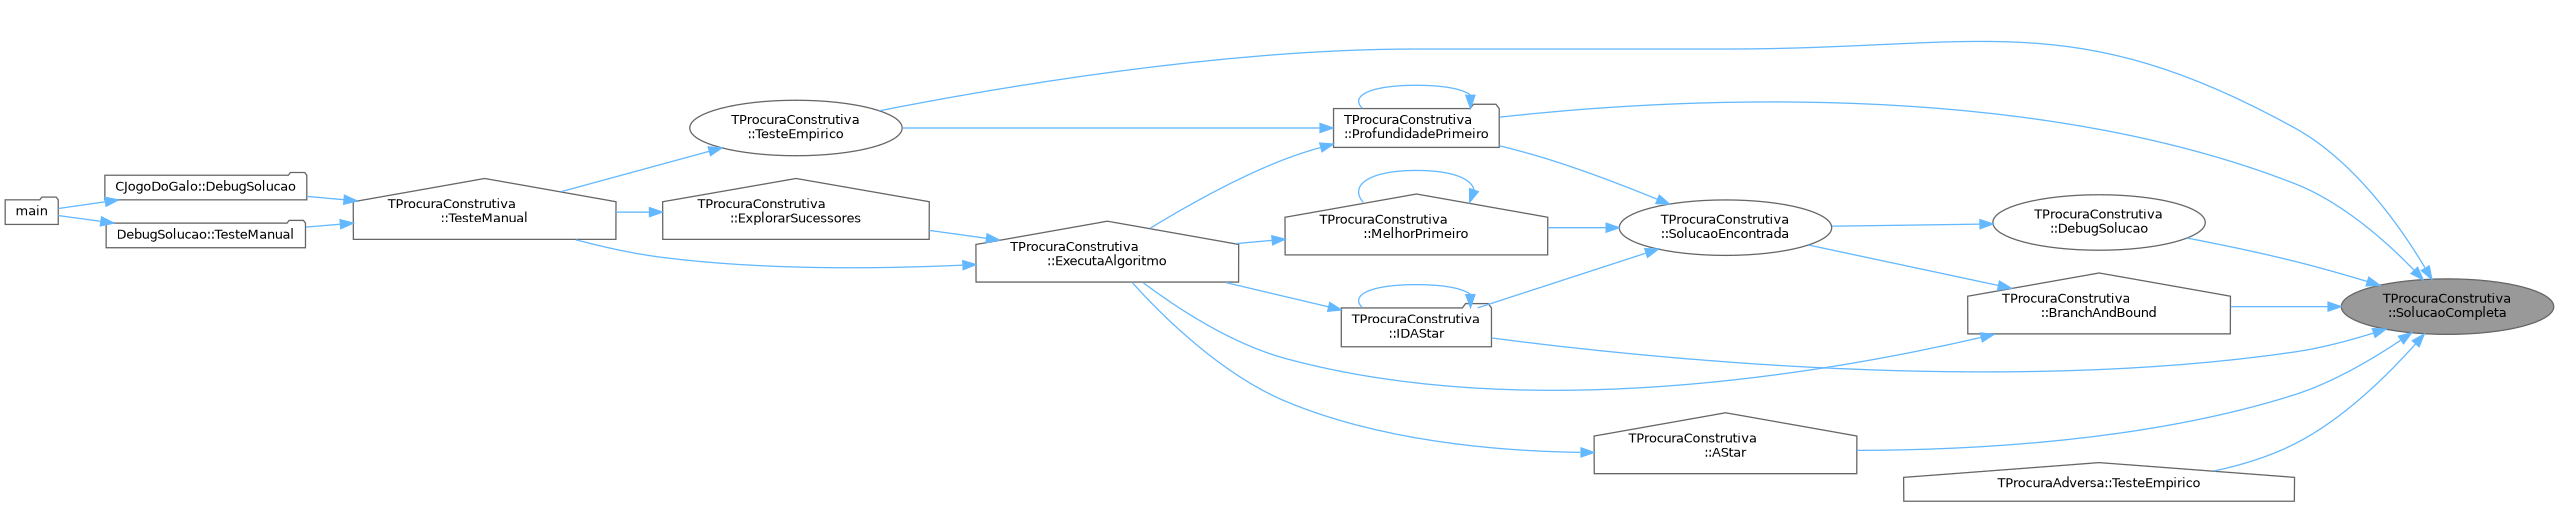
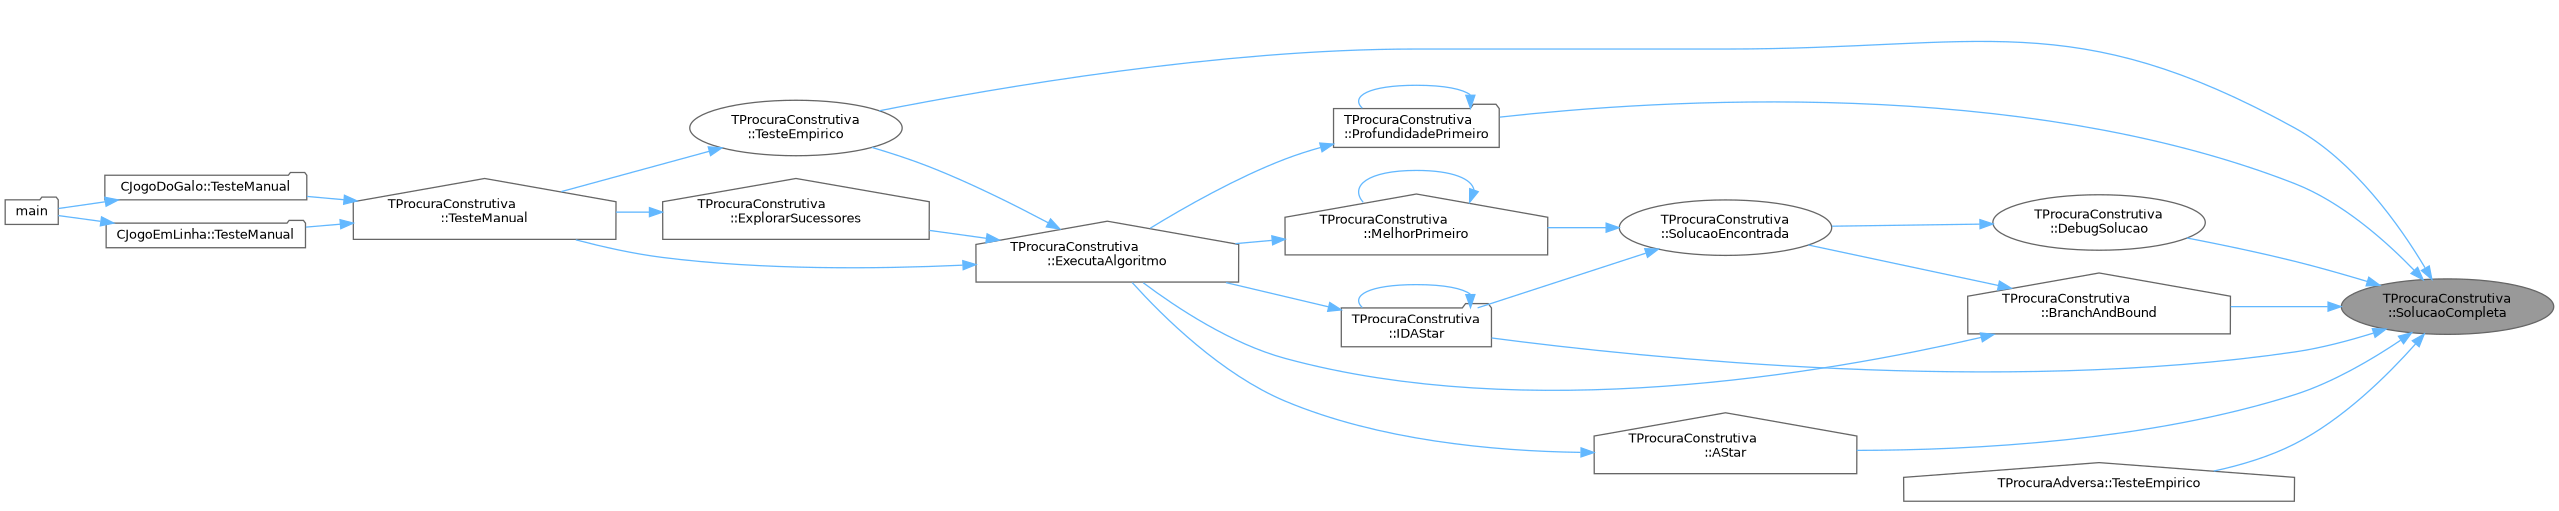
  digraph {
    rankdir=RL
    node [color=grey40 fillcolor=white fontname=Helvetica fontsize=10 shape=house style=filled]
    edge [color=steelblue1 dir=back fontname=Helvetica fontsize=10 labelfontname=Helvetica labelfontsize=10 style=solid]
    n1 [color=gray40 fillcolor=grey60 fontcolor=black height=0.2 label="TProcuraConstrutiva\l::SolucaoCompleta" shape=ellipse width=0.4]
    n2 [height=0.2 label="TProcuraConstrutiva\l::AStar" width=0.4]
    n3 [height=0.2 label="TProcuraConstrutiva\l::TesteEmpirico" shape=ellipse width=0.4]
    n4 [height=0.2 label="TProcuraConstrutiva\l::BranchAndBound" width=0.4]
    n5 [height=0.2 label="TProcuraConstrutiva\l::DebugSolucao" shape=ellipse width=0.4]
    n6 [height=0.2 label="TProcuraConstrutiva\l::IDAStar" shape=folder width=0.4]
    n7 [height=0.2 label="TProcuraConstrutiva\l::ProfundidadePrimeiro" shape=folder width=0.4]
    n8 [height=0.2 label="TProcuraAdversa::TesteEmpirico" width=0.4]
    n9 [height=0.2 label="TProcuraConstrutiva\l::ExecutaAlgoritmo" width=0.4]
    n10 [height=0.2 label="TProcuraConstrutiva\l::TesteManual" width=0.4]
    n11 [height=0.2 label="TProcuraConstrutiva\l::SolucaoEncontrada" shape=ellipse width=0.4]
    n12 [height=0.2 label="TProcuraConstrutiva\l::MelhorPrimeiro" width=0.4]
    n13 [height=0.2 label="TProcuraConstrutiva\l::ExplorarSucessores" width=0.4]
-   n14 [height=0.2 label="CJogoDoGalo::DebugSolucao" shape=folder width=0.4]
-   n15 [height=0.2 label="DebugSolucao::TesteManual" shape=folder width=0.4]
+   n14 [height=0.2 label="CJogoDoGalo::TesteManual" shape=folder width=0.4]
+   n15 [height=0.2 label="CJogoEmLinha::TesteManual" shape=folder width=0.4]
    n16 [height=0.2 label=main shape=folder width=0.4]
    n1 -> n2
    n1 -> n3
    n1 -> n4
    n1 -> n5
    n1 -> n6
    n1 -> n7
    n1 -> n8
    n2 -> n9
    n3 -> n10
    n4 -> n9
    n4 -> n11
    n5 -> n11
    n6 -> n6
    n6 -> n9
    n7 -> n7
    n7 -> n9
-   n7 -> n3
+   n9 -> n3
    n9 -> n10
    n9 -> n13
    n10 -> n14
    n10 -> n15
    n11 -> n6
-   n11 -> n7
    n11 -> n12
    n12 -> n9
    n12 -> n12
    n13 -> n10
    n14 -> n16
    n15 -> n16
  }
